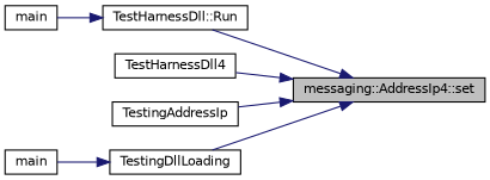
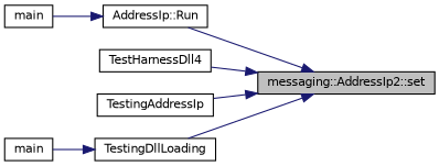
  digraph {
    rankdir=RL
    node [color=black fillcolor=white fontname=Helvetica fontsize=10 shape=record style=filled]
    edge [color=midnightblue dir=back fontname=Helvetica fontsize=10 labelfontname=Helvetica labelfontsize=10 style=solid]
-   n1 [fillcolor=grey75 fontcolor=black height=0.2 label="messaging::AddressIp4::set" width=0.4]
-   n2 [height=0.2 label="TestHarnessDll::Run" width=0.4]
+   n1 [fillcolor=grey75 fontcolor=black height=0.2 label="messaging::AddressIp2::set" width=0.4]
+   n2 [height=0.2 label="AddressIp::Run" width=0.4]
    n3 [height=0.2 label=TestHarnessDll4 width=0.4]
    n4 [height=0.2 label=TestingAddressIp width=0.4]
    n5 [height=0.2 label=TestingDllLoading width=0.4]
    n6 [height=0.2 label=main width=0.4]
    n7 [height=0.2 label=main width=0.4]
    n1 -> n2
    n1 -> n3
    n1 -> n4
    n1 -> n5
    n2 -> n6
    n5 -> n7
  }
